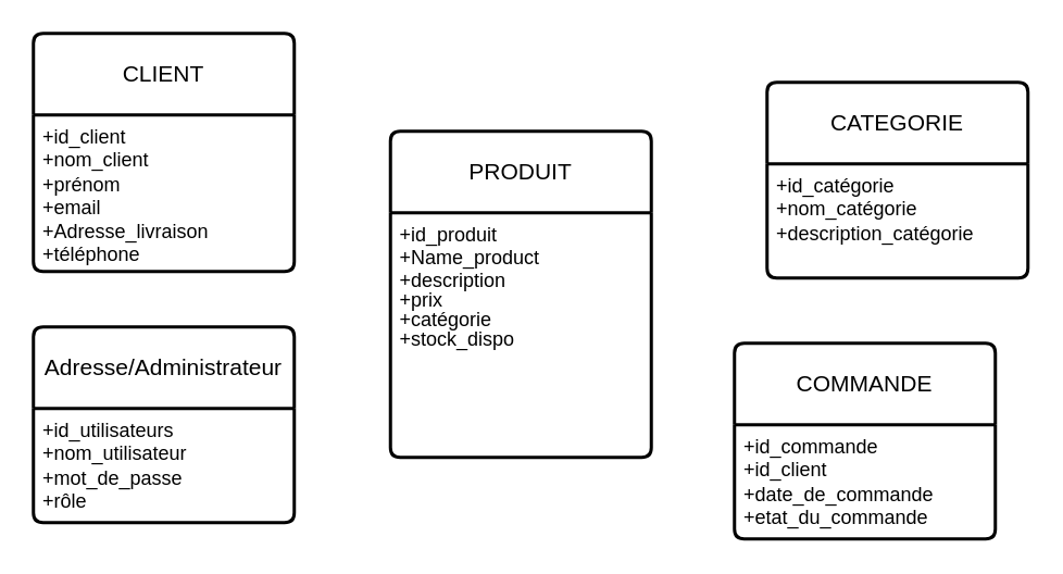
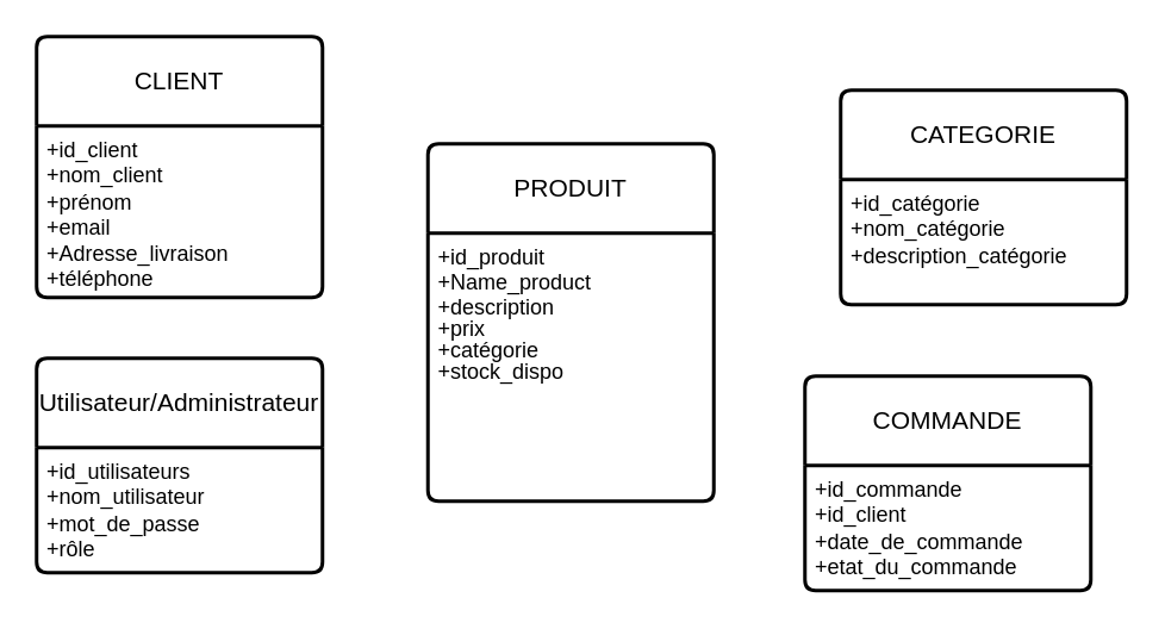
  <mxCell id="0" />
  <mxCell id="1" parent="0" />
  <mxCell id="2" value="PRODUIT" style="swimlane;childLayout=stackLayout;horizontal=1;startSize=50;horizontalStack=0;rounded=1;fontSize=14;fontStyle=0;strokeWidth=2;resizeParent=0;resizeLast=1;shadow=0;dashed=0;align=center;arcSize=4;whiteSpace=wrap;html=1;" vertex="1" parent="1"><mxGeometry x="239" y="80" width="160" height="200" as="geometry" /></mxCell>
  <mxCell id="3" value="&lt;font&gt;+id_produit&lt;/font&gt;&lt;div&gt;&lt;span style=&quot;background-color: initial;&quot;&gt;+Name_product&lt;/span&gt;&lt;/div&gt;&lt;div style=&quot;line-height: 100%;&quot;&gt;&lt;span style=&quot;background-color: initial;&quot;&gt;+description&lt;/span&gt;&lt;/div&gt;&lt;div style=&quot;line-height: 100%;&quot;&gt;&lt;span style=&quot;background-color: initial;&quot;&gt;+prix&lt;/span&gt;&lt;/div&gt;&lt;div style=&quot;line-height: 100%;&quot;&gt;&lt;span style=&quot;background-color: initial;&quot;&gt;+catégorie&lt;/span&gt;&lt;/div&gt;&lt;div style=&quot;line-height: 100%;&quot;&gt;&lt;span style=&quot;background-color: initial;&quot;&gt;+stock_dispo&lt;/span&gt;&lt;/div&gt;" style="align=left;strokeColor=none;fillColor=none;spacingLeft=4;fontSize=12;verticalAlign=top;resizable=0;rotatable=0;part=1;html=1;perimeterSpacing=4;" vertex="1" parent="2"><mxGeometry y="50" width="160" height="150" as="geometry" /></mxCell>
  <mxCell id="4" value="CATEGORIE" style="swimlane;childLayout=stackLayout;horizontal=1;startSize=50;horizontalStack=0;rounded=1;fontSize=14;fontStyle=0;strokeWidth=2;resizeParent=0;resizeLast=1;shadow=0;dashed=0;align=center;arcSize=4;whiteSpace=wrap;html=1;" vertex="1" parent="1"><mxGeometry x="470" y="50" width="160" height="120" as="geometry" /></mxCell>
  <mxCell id="5" value="+&lt;font&gt;&lt;span style=&quot;text-align: center; text-wrap: wrap;&quot;&gt;id_&lt;/span&gt;catégorie&lt;/font&gt;&lt;div&gt;&lt;font&gt;+nom_&lt;/font&gt;&lt;span style=&quot;background-color: initial;&quot;&gt;catégorie&lt;/span&gt;&lt;/div&gt;&lt;div&gt;&lt;span style=&quot;background-color: initial;&quot;&gt;+description_&lt;/span&gt;&lt;span style=&quot;background-color: initial;&quot;&gt;catégorie&lt;/span&gt;&lt;/div&gt;" style="align=left;strokeColor=none;fillColor=none;spacingLeft=4;fontSize=12;verticalAlign=top;resizable=0;rotatable=0;part=1;html=1;" vertex="1" parent="4"><mxGeometry y="50" width="160" height="70" as="geometry" /></mxCell>
  <mxCell id="6" value="CLIENT" style="swimlane;childLayout=stackLayout;horizontal=1;startSize=50;horizontalStack=0;rounded=1;fontSize=14;fontStyle=0;strokeWidth=2;resizeParent=0;resizeLast=1;shadow=0;dashed=0;align=center;arcSize=4;whiteSpace=wrap;html=1;" vertex="1" parent="1"><mxGeometry x="20" y="20" width="160" height="146" as="geometry" /></mxCell>
  <mxCell id="7" value="&lt;font&gt;+id_client&lt;/font&gt;&lt;div&gt;+nom_client&lt;/div&gt;&lt;div&gt;+prénom&lt;/div&gt;&lt;div&gt;+email&lt;/div&gt;&lt;div&gt;&lt;span style=&quot;background-color: initial;&quot;&gt;+Adresse_livraison&lt;/span&gt;&lt;/div&gt;&lt;div&gt;&lt;span style=&quot;background-color: initial;&quot;&gt;+téléphone&lt;/span&gt;&lt;/div&gt;" style="align=left;strokeColor=none;fillColor=none;spacingLeft=4;fontSize=12;verticalAlign=top;resizable=0;rotatable=0;part=1;html=1;" vertex="1" parent="6"><mxGeometry y="50" width="160" height="96" as="geometry" /></mxCell>
  <mxCell id="8" value="COMMANDE" style="swimlane;childLayout=stackLayout;horizontal=1;startSize=50;horizontalStack=0;rounded=1;fontSize=14;fontStyle=0;strokeWidth=2;resizeParent=0;resizeLast=1;shadow=0;dashed=0;align=center;arcSize=4;whiteSpace=wrap;html=1;" vertex="1" parent="1"><mxGeometry x="450" y="210" width="160" height="120" as="geometry" /></mxCell>
  <mxCell id="9" value="+id_commande&lt;div&gt;+id_client&lt;/div&gt;&lt;div&gt;+date_de_commande&lt;/div&gt;&lt;div&gt;+etat_du_commande&lt;/div&gt;" style="align=left;strokeColor=none;fillColor=none;spacingLeft=4;fontSize=12;verticalAlign=top;resizable=0;rotatable=0;part=1;html=1;" vertex="1" parent="8"><mxGeometry y="50" width="160" height="70" as="geometry" /></mxCell>
- <mxCell id="10" value="Adresse/Administrateur" style="swimlane;childLayout=stackLayout;horizontal=1;startSize=50;horizontalStack=0;rounded=1;fontSize=14;fontStyle=0;strokeWidth=2;resizeParent=0;resizeLast=1;shadow=0;dashed=0;align=center;arcSize=4;whiteSpace=wrap;html=1;" vertex="1" parent="1"><mxGeometry x="20" y="200" width="160" height="120" as="geometry" /></mxCell>
+ <mxCell id="10" value="Utilisateur/Administrateur" style="swimlane;childLayout=stackLayout;horizontal=1;startSize=50;horizontalStack=0;rounded=1;fontSize=14;fontStyle=0;strokeWidth=2;resizeParent=0;resizeLast=1;shadow=0;dashed=0;align=center;arcSize=4;whiteSpace=wrap;html=1;" vertex="1" parent="1"><mxGeometry x="20" y="200" width="160" height="120" as="geometry" /></mxCell>
  <mxCell id="11" value="&lt;font&gt;+id_utilisateurs&lt;/font&gt;&lt;div&gt;+nom_utilisateur&lt;/div&gt;&lt;div&gt;+mot_de_passe&lt;/div&gt;&lt;div&gt;+rôle&lt;/div&gt;" style="align=left;strokeColor=none;fillColor=none;spacingLeft=4;fontSize=12;verticalAlign=top;resizable=0;rotatable=0;part=1;html=1;" vertex="1" parent="10"><mxGeometry y="50" width="160" height="70" as="geometry" /></mxCell>
